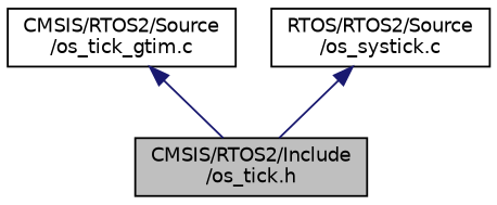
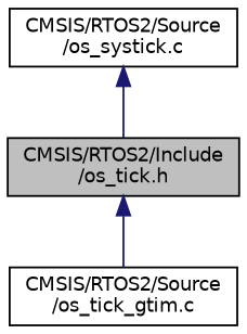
  digraph {
    node [color=black fillcolor=white fontname=Helvetica fontsize=10 shape=record style=filled]
    edge [color=midnightblue dir=back fontname=Helvetica fontsize=10 labelfontname=Helvetica labelfontsize=10 style=solid]
    n1 [fillcolor=grey75 fontcolor=black height=0.2 label="CMSIS/RTOS2/Include\l/os_tick.h" width=0.4]
    n2 [height=0.2 label="CMSIS/RTOS2/Source\l/os_tick_gtim.c" width=0.4]
-   n3 [height=0.2 label="RTOS/RTOS2/Source\l/os_systick.c" width=0.4]
-   n2 -> n1
+   n3 [height=0.2 label="CMSIS/RTOS2/Source\l/os_systick.c" width=0.4]
+   n1 -> n2
    n3 -> n1
  }
